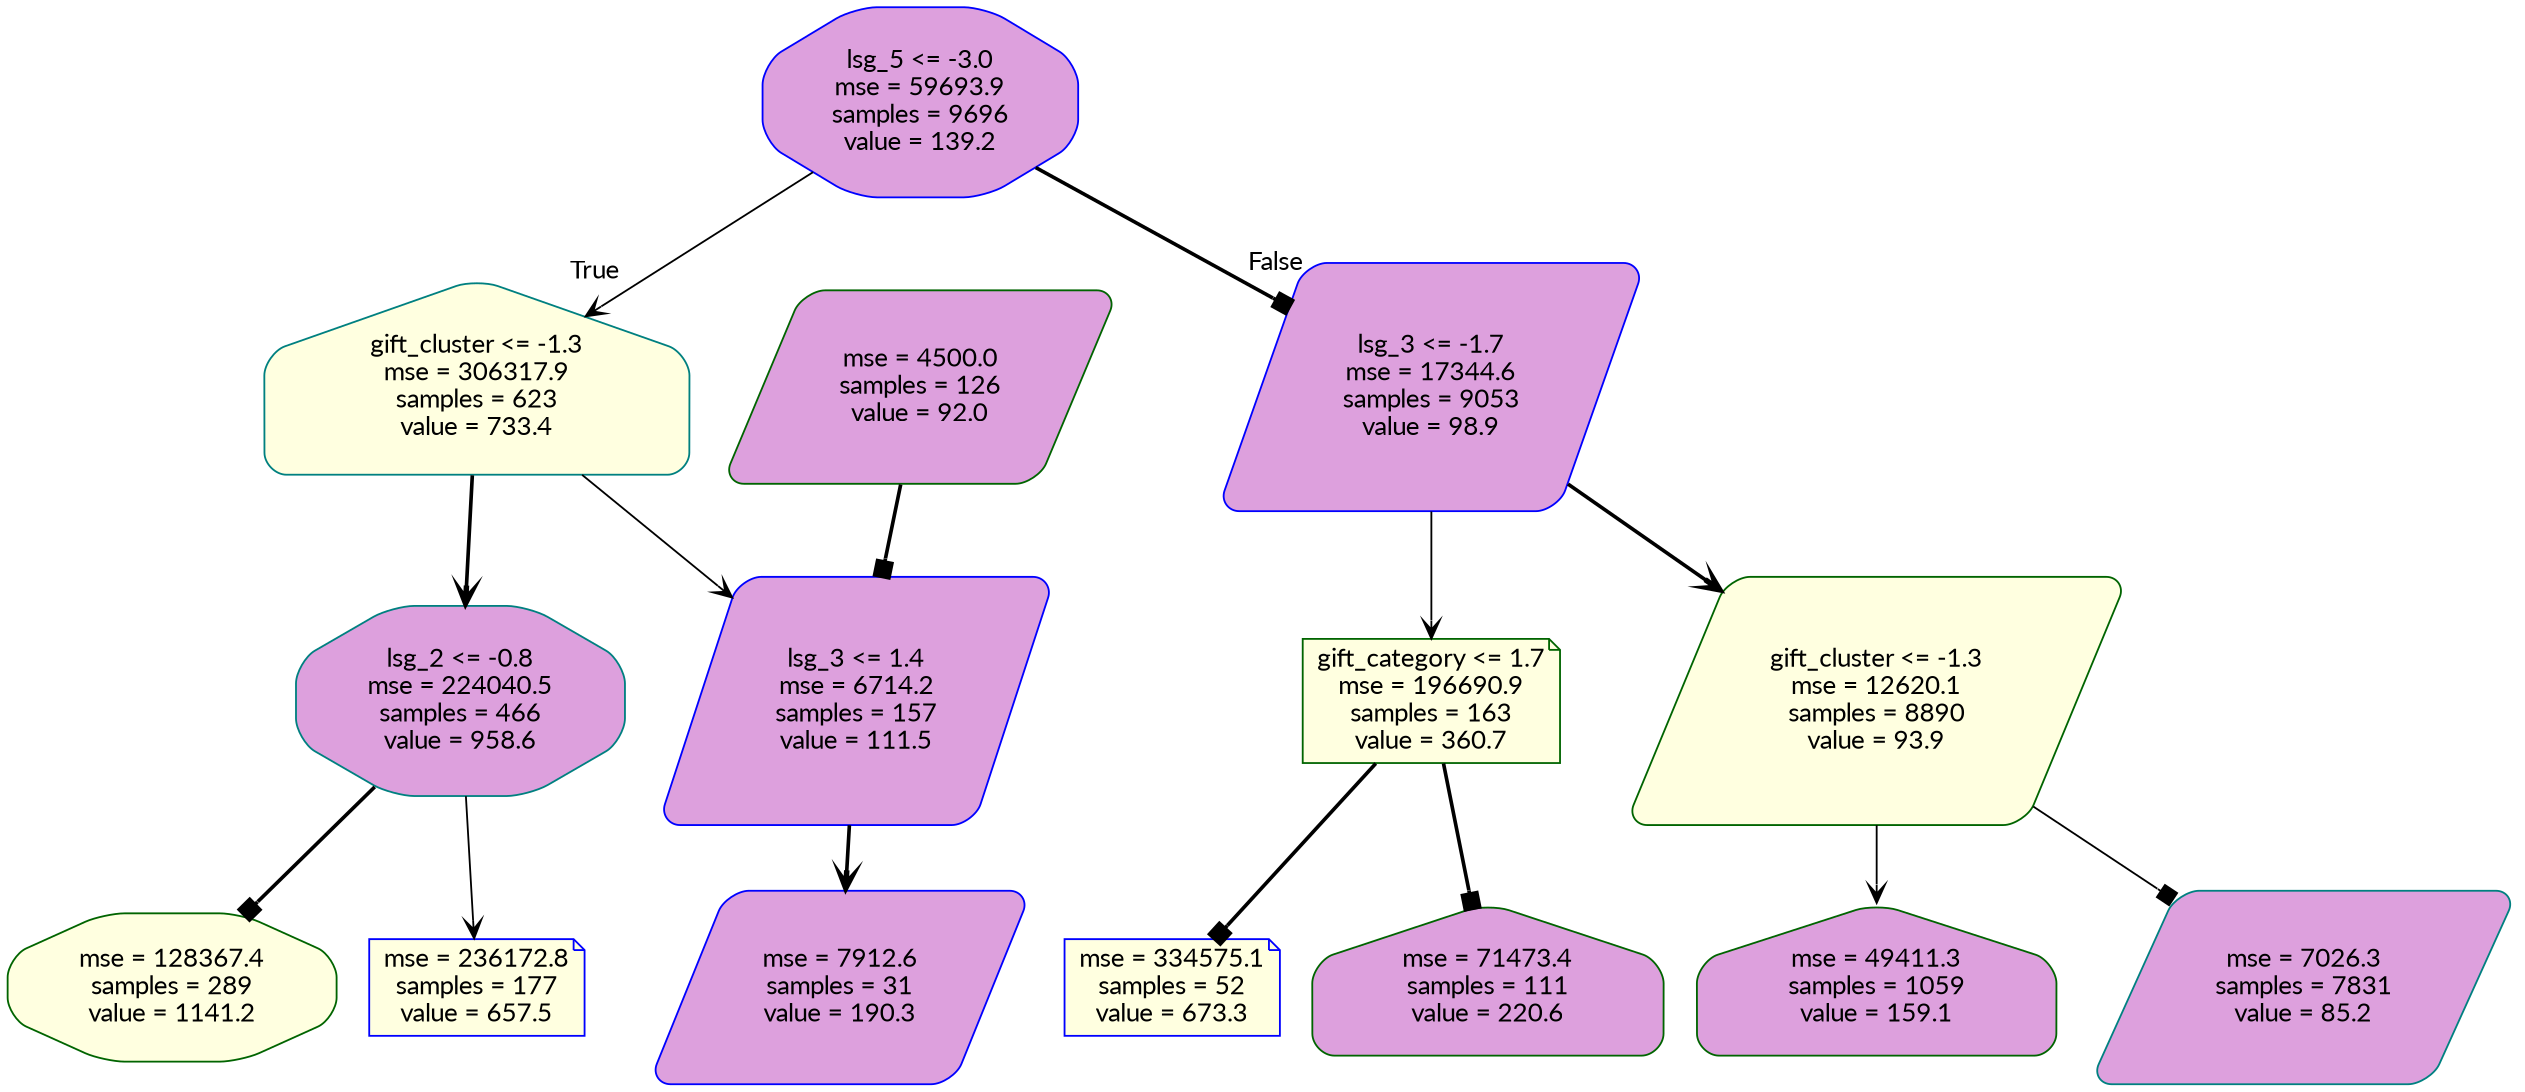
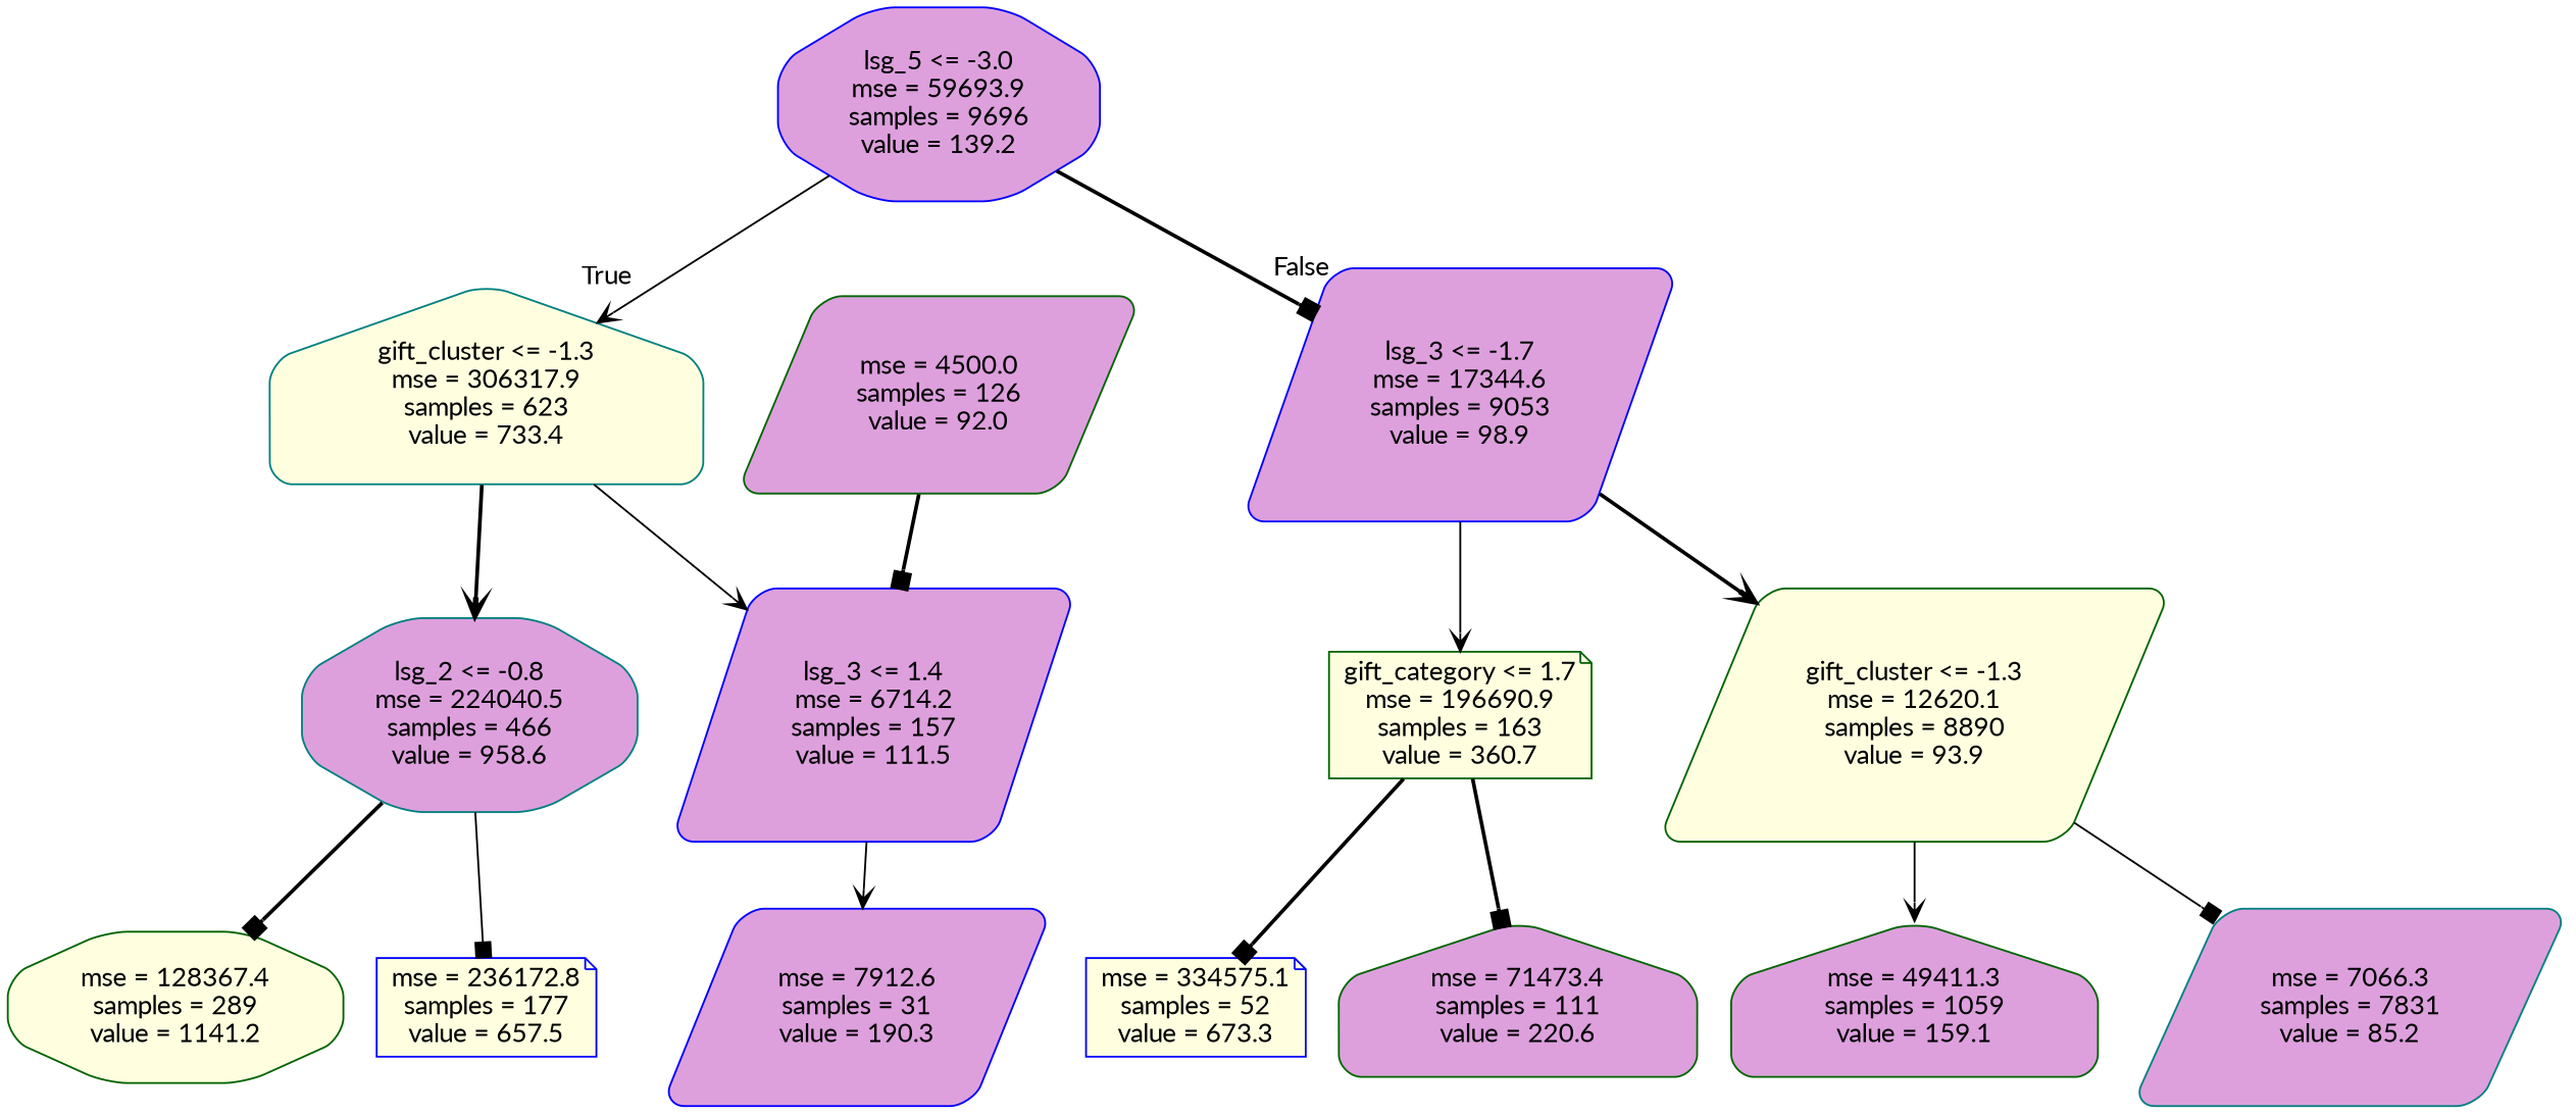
  digraph {
    fontname=Lato
    node [color=blue fillcolor=plum fontname=Lato shape=parallelogram style="rounded,filled"]
    edge [arrowhead=vee fontname=Lato style=solid]
    n1 [label="lsg_5 <= -3.0\nmse = 59693.9\nsamples = 9696\nvalue = 139.2" shape=octagon]
    n2 [color=teal fillcolor=lightyellow label="gift_cluster <= -1.3\nmse = 306317.9\nsamples = 623\nvalue = 733.4" shape=house]
    n3 [label="lsg_3 <= -1.7\nmse = 17344.6\nsamples = 9053\nvalue = 98.9"]
    n4 [color=teal label="lsg_2 <= -0.8\nmse = 224040.5\nsamples = 466\nvalue = 958.6" shape=octagon]
    n5 [label="lsg_3 <= 1.4\nmse = 6714.2\nsamples = 157\nvalue = 111.5"]
    n6 [color=darkgreen fillcolor=lightyellow label="gift_category <= 1.7\nmse = 196690.9\nsamples = 163\nvalue = 360.7" shape=note]
    n7 [color=darkgreen fillcolor=lightyellow label="gift_cluster <= -1.3\nmse = 12620.1\nsamples = 8890\nvalue = 93.9"]
    n8 [color=darkgreen fillcolor=lightyellow label="mse = 128367.4\nsamples = 289\nvalue = 1141.2" shape=octagon]
    n9 [fillcolor=lightyellow label="mse = 236172.8\nsamples = 177\nvalue = 657.5" shape=note]
    n10 [label="mse = 7912.6\nsamples = 31\nvalue = 190.3"]
    n11 [color=darkgreen label="mse = 4500.0\nsamples = 126\nvalue = 92.0"]
    n12 [fillcolor=lightyellow label="mse = 334575.1\nsamples = 52\nvalue = 673.3" shape=note]
    n13 [color=darkgreen label="mse = 71473.4\nsamples = 111\nvalue = 220.6" shape=house]
    n14 [color=darkgreen label="mse = 49411.3\nsamples = 1059\nvalue = 159.1" shape=house]
-   n15 [color=teal label="mse = 7026.3\nsamples = 7831\nvalue = 85.2"]
+   n15 [color=teal label="mse = 7066.3\nsamples = 7831\nvalue = 85.2"]
    n1 -> n2 [headlabel=True labelangle=45 labeldistance=2.5]
    n1 -> n3 [arrowhead=box headlabel=False labelangle=-45 labeldistance=2.5 style=bold]
    n2 -> n4 [style=bold]
    n2 -> n5
    n3 -> n6
    n3 -> n7 [style=bold]
    n4 -> n8 [arrowhead=box style=bold]
-   n4 -> n9
-   n5 -> n10 [style=bold]
+   n4 -> n9 [arrowhead=box]
+   n5 -> n10
    n6 -> n12 [arrowhead=box style=bold]
    n6 -> n13 [arrowhead=box style=bold]
    n7 -> n14
    n7 -> n15 [arrowhead=box]
    n11 -> n5 [arrowhead=box style=bold]
  }
